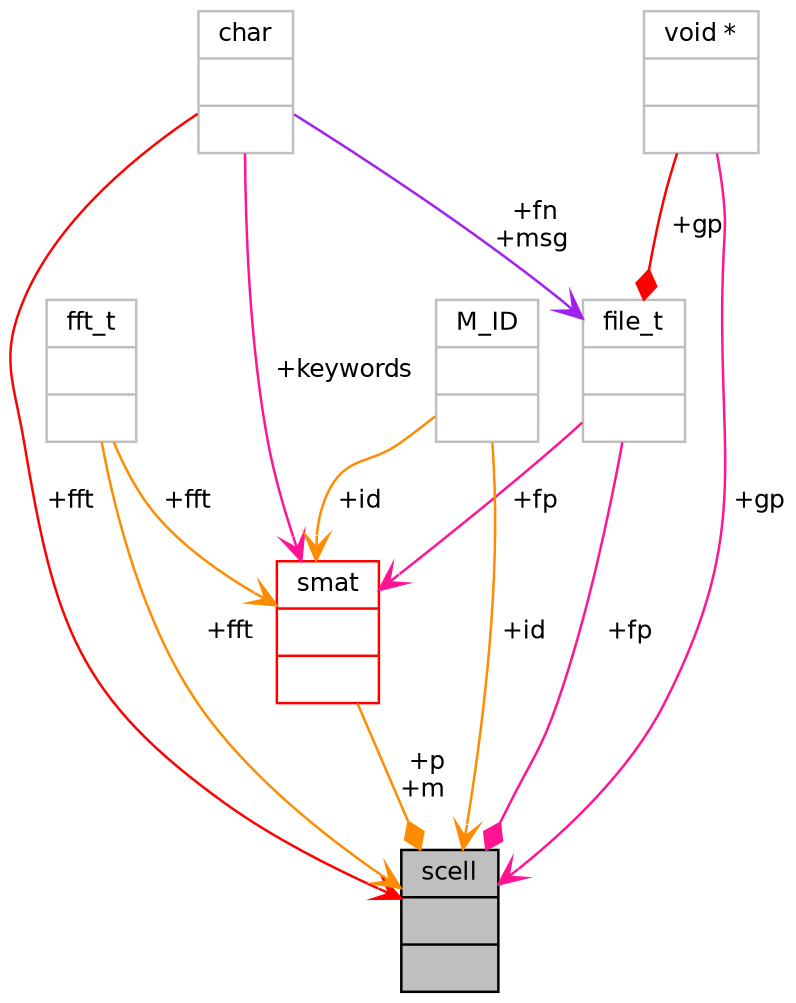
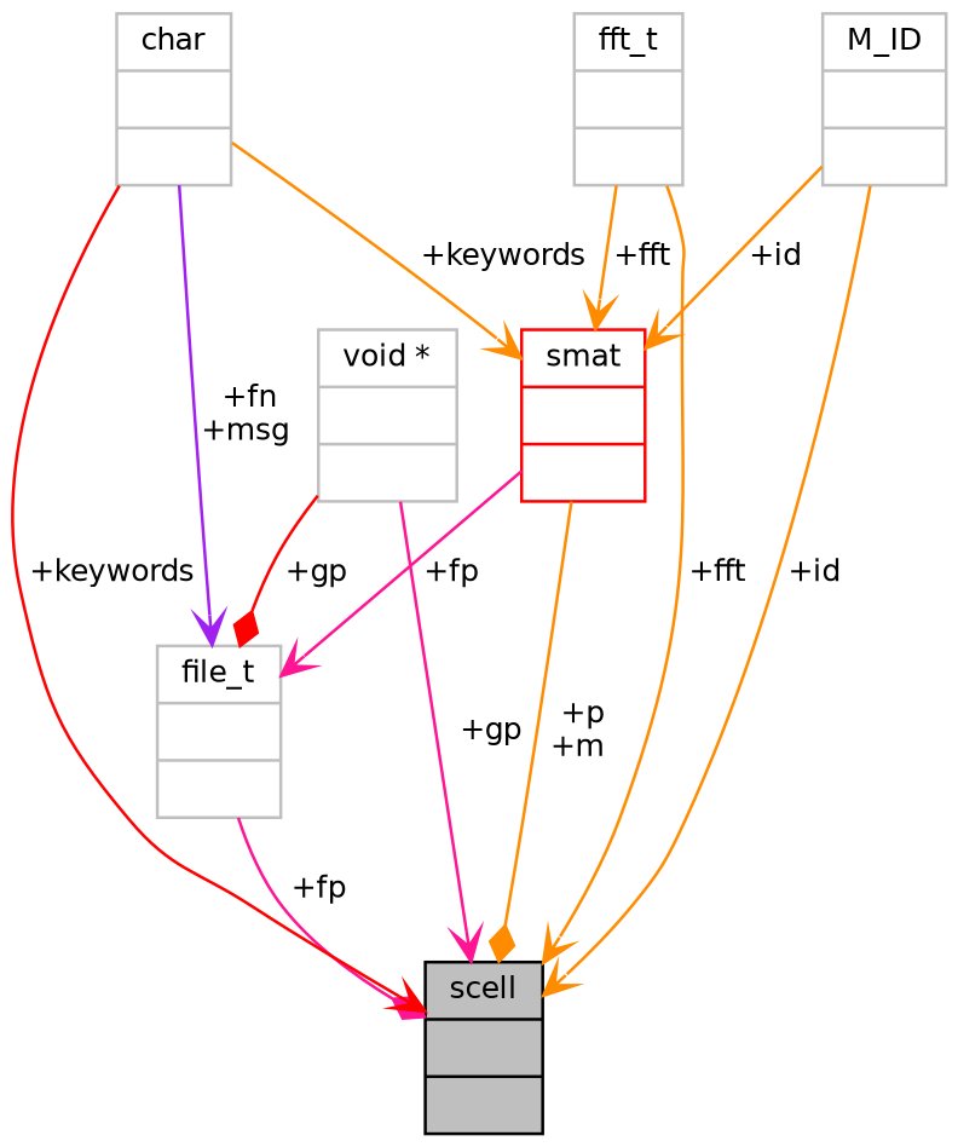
  digraph {
    node [color=grey75 fontname=Helvetica fontsize=10 shape=record]
    edge [arrowhead=vee color=darkorange fontname=Helvetica fontsize=10 labelfontname=Helvetica labelfontsize=10 style=solid]
    n1 [color=black fillcolor=grey75 fontcolor=black height=0.2 label="{scell\n||}" style=filled width=0.4]
    n2 [height=0.2 label="{file_t\n||}" width=0.4]
    n3 [color=red height=0.2 label="{smat\n||}" width=0.4]
    n4 [height=0.2 label="{char\n||}" width=0.4]
    n5 [height=0.2 label="{void *\n||}" width=0.4]
    n6 [height=0.2 label="{fft_t\n||}" width=0.4]
    n7 [height=0.2 label="{M_ID\n||}" width=0.4]
    n2 -> n1 [arrowhead=diamond color=deeppink label=" +fp"]
-   n2 -> n3 [color=deeppink label=" +fp"]
+   n3 -> n2 [color=deeppink label=" +fp"]
    n3 -> n1 [arrowhead=diamond label=" +p\n+m"]
-   n4 -> n1 [color=red label=" +fft"]
+   n4 -> n1 [color=red label=" +keywords"]
    n4 -> n2 [color=purple label=" +fn\n+msg"]
-   n4 -> n3 [color=deeppink label=" +keywords"]
+   n4 -> n3 [label=" +keywords"]
    n5 -> n1 [color=deeppink label=" +gp"]
    n5 -> n2 [arrowhead=diamond color=red label=" +gp"]
    n6 -> n1 [label=" +fft"]
    n6 -> n3 [label=" +fft"]
    n7 -> n1 [label=" +id"]
    n7 -> n3 [label=" +id"]
  }
